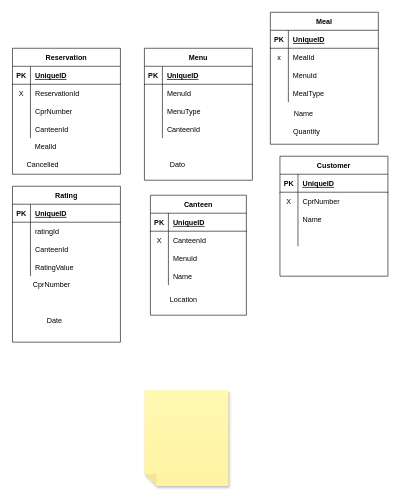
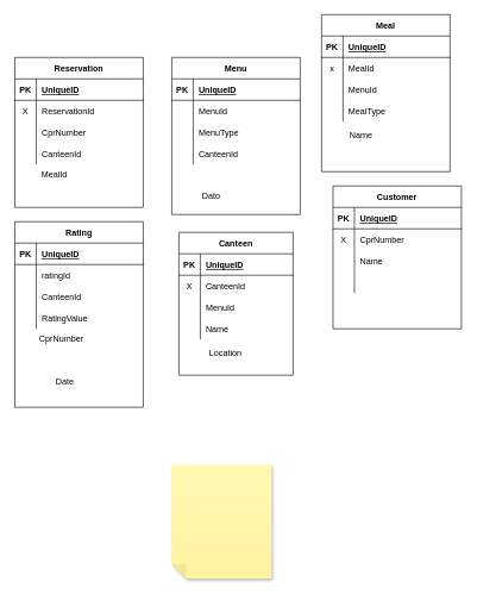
  <mxCell id="0" />
  <mxCell id="1" parent="0" />
  <mxCell id="2" value="Canteen" style="shape=table;startSize=30;container=1;collapsible=1;childLayout=tableLayout;fixedRows=1;rowLines=0;fontStyle=1;align=center;resizeLast=1;" vertex="1" parent="1"><mxGeometry x="250" y="325" width="160" height="200" as="geometry" /></mxCell>
  <mxCell id="3" value="" style="shape=tableRow;horizontal=0;startSize=0;swimlaneHead=0;swimlaneBody=0;fillColor=none;collapsible=0;dropTarget=0;points=[[0,0.5],[1,0.5]];portConstraint=eastwest;top=0;left=0;right=0;bottom=1;" vertex="1" parent="2"><mxGeometry y="30" width="160" height="30" as="geometry" /></mxCell>
  <mxCell id="4" value="PK" style="shape=partialRectangle;connectable=0;fillColor=none;top=0;left=0;bottom=0;right=0;fontStyle=1;overflow=hidden;" vertex="1" parent="3"><mxGeometry width="30" height="30" as="geometry"><mxRectangle width="30" height="30" as="alternateBounds" /></mxGeometry></mxCell>
  <mxCell id="5" value="UniqueID" style="shape=partialRectangle;connectable=0;fillColor=none;top=0;left=0;bottom=0;right=0;align=left;spacingLeft=6;fontStyle=5;overflow=hidden;" vertex="1" parent="3"><mxGeometry x="30" width="130" height="30" as="geometry"><mxRectangle width="130" height="30" as="alternateBounds" /></mxGeometry></mxCell>
  <mxCell id="6" value="" style="shape=tableRow;horizontal=0;startSize=0;swimlaneHead=0;swimlaneBody=0;fillColor=none;collapsible=0;dropTarget=0;points=[[0,0.5],[1,0.5]];portConstraint=eastwest;top=0;left=0;right=0;bottom=0;" vertex="1" parent="2"><mxGeometry y="60" width="160" height="30" as="geometry" /></mxCell>
  <mxCell id="7" value="X" style="shape=partialRectangle;connectable=0;fillColor=none;top=0;left=0;bottom=0;right=0;editable=1;overflow=hidden;" vertex="1" parent="6"><mxGeometry width="30" height="30" as="geometry"><mxRectangle width="30" height="30" as="alternateBounds" /></mxGeometry></mxCell>
  <mxCell id="8" value="CanteenId" style="shape=partialRectangle;connectable=0;fillColor=none;top=0;left=0;bottom=0;right=0;align=left;spacingLeft=6;overflow=hidden;" vertex="1" parent="6"><mxGeometry x="30" width="130" height="30" as="geometry"><mxRectangle width="130" height="30" as="alternateBounds" /></mxGeometry></mxCell>
  <mxCell id="9" value="" style="shape=tableRow;horizontal=0;startSize=0;swimlaneHead=0;swimlaneBody=0;fillColor=none;collapsible=0;dropTarget=0;points=[[0,0.5],[1,0.5]];portConstraint=eastwest;top=0;left=0;right=0;bottom=0;" vertex="1" parent="2"><mxGeometry y="90" width="160" height="30" as="geometry" /></mxCell>
  <mxCell id="10" value="" style="shape=partialRectangle;connectable=0;fillColor=none;top=0;left=0;bottom=0;right=0;editable=1;overflow=hidden;" vertex="1" parent="9"><mxGeometry width="30" height="30" as="geometry"><mxRectangle width="30" height="30" as="alternateBounds" /></mxGeometry></mxCell>
  <mxCell id="11" value="MenuId" style="shape=partialRectangle;connectable=0;fillColor=none;top=0;left=0;bottom=0;right=0;align=left;spacingLeft=6;overflow=hidden;" vertex="1" parent="9"><mxGeometry x="30" width="130" height="30" as="geometry"><mxRectangle width="130" height="30" as="alternateBounds" /></mxGeometry></mxCell>
  <mxCell id="12" value="" style="shape=tableRow;horizontal=0;startSize=0;swimlaneHead=0;swimlaneBody=0;fillColor=none;collapsible=0;dropTarget=0;points=[[0,0.5],[1,0.5]];portConstraint=eastwest;top=0;left=0;right=0;bottom=0;" vertex="1" parent="2"><mxGeometry y="120" width="160" height="30" as="geometry" /></mxCell>
  <mxCell id="13" value="" style="shape=partialRectangle;connectable=0;fillColor=none;top=0;left=0;bottom=0;right=0;editable=1;overflow=hidden;" vertex="1" parent="12"><mxGeometry width="30" height="30" as="geometry"><mxRectangle width="30" height="30" as="alternateBounds" /></mxGeometry></mxCell>
  <mxCell id="14" value="Name" style="shape=partialRectangle;connectable=0;fillColor=none;top=0;left=0;bottom=0;right=0;align=left;spacingLeft=6;overflow=hidden;" vertex="1" parent="12"><mxGeometry x="30" width="130" height="30" as="geometry"><mxRectangle width="130" height="30" as="alternateBounds" /></mxGeometry></mxCell>
  <mxCell id="15" value="Customer" style="shape=table;startSize=30;container=1;collapsible=1;childLayout=tableLayout;fixedRows=1;rowLines=0;fontStyle=1;align=center;resizeLast=1;" vertex="1" parent="1"><mxGeometry x="466" y="260" width="180" height="200" as="geometry" /></mxCell>
  <mxCell id="16" value="" style="shape=tableRow;horizontal=0;startSize=0;swimlaneHead=0;swimlaneBody=0;fillColor=none;collapsible=0;dropTarget=0;points=[[0,0.5],[1,0.5]];portConstraint=eastwest;top=0;left=0;right=0;bottom=1;" vertex="1" parent="15"><mxGeometry y="30" width="180" height="30" as="geometry" /></mxCell>
  <mxCell id="17" value="PK" style="shape=partialRectangle;connectable=0;fillColor=none;top=0;left=0;bottom=0;right=0;fontStyle=1;overflow=hidden;" vertex="1" parent="16"><mxGeometry width="30" height="30" as="geometry"><mxRectangle width="30" height="30" as="alternateBounds" /></mxGeometry></mxCell>
  <mxCell id="18" value="UniqueID" style="shape=partialRectangle;connectable=0;fillColor=none;top=0;left=0;bottom=0;right=0;align=left;spacingLeft=6;fontStyle=5;overflow=hidden;" vertex="1" parent="16"><mxGeometry x="30" width="150" height="30" as="geometry"><mxRectangle width="150" height="30" as="alternateBounds" /></mxGeometry></mxCell>
  <mxCell id="19" value="" style="shape=tableRow;horizontal=0;startSize=0;swimlaneHead=0;swimlaneBody=0;fillColor=none;collapsible=0;dropTarget=0;points=[[0,0.5],[1,0.5]];portConstraint=eastwest;top=0;left=0;right=0;bottom=0;" vertex="1" parent="15"><mxGeometry y="60" width="180" height="30" as="geometry" /></mxCell>
  <mxCell id="20" value="X" style="shape=partialRectangle;connectable=0;fillColor=none;top=0;left=0;bottom=0;right=0;editable=1;overflow=hidden;" vertex="1" parent="19"><mxGeometry width="30" height="30" as="geometry"><mxRectangle width="30" height="30" as="alternateBounds" /></mxGeometry></mxCell>
  <mxCell id="21" value="CprNumber" style="shape=partialRectangle;connectable=0;fillColor=none;top=0;left=0;bottom=0;right=0;align=left;spacingLeft=6;overflow=hidden;" vertex="1" parent="19"><mxGeometry x="30" width="150" height="30" as="geometry"><mxRectangle width="150" height="30" as="alternateBounds" /></mxGeometry></mxCell>
  <mxCell id="22" value="" style="shape=tableRow;horizontal=0;startSize=0;swimlaneHead=0;swimlaneBody=0;fillColor=none;collapsible=0;dropTarget=0;points=[[0,0.5],[1,0.5]];portConstraint=eastwest;top=0;left=0;right=0;bottom=0;" vertex="1" parent="15"><mxGeometry y="90" width="180" height="30" as="geometry" /></mxCell>
  <mxCell id="23" value="" style="shape=partialRectangle;connectable=0;fillColor=none;top=0;left=0;bottom=0;right=0;editable=1;overflow=hidden;" vertex="1" parent="22"><mxGeometry width="30" height="30" as="geometry"><mxRectangle width="30" height="30" as="alternateBounds" /></mxGeometry></mxCell>
  <mxCell id="24" value="Name" style="shape=partialRectangle;connectable=0;fillColor=none;top=0;left=0;bottom=0;right=0;align=left;spacingLeft=6;overflow=hidden;" vertex="1" parent="22"><mxGeometry x="30" width="150" height="30" as="geometry"><mxRectangle width="150" height="30" as="alternateBounds" /></mxGeometry></mxCell>
  <mxCell id="25" value="" style="shape=tableRow;horizontal=0;startSize=0;swimlaneHead=0;swimlaneBody=0;fillColor=none;collapsible=0;dropTarget=0;points=[[0,0.5],[1,0.5]];portConstraint=eastwest;top=0;left=0;right=0;bottom=0;" vertex="1" parent="15"><mxGeometry y="120" width="180" height="30" as="geometry" /></mxCell>
  <mxCell id="26" value="" style="shape=partialRectangle;connectable=0;fillColor=none;top=0;left=0;bottom=0;right=0;editable=1;overflow=hidden;" vertex="1" parent="25"><mxGeometry width="30" height="30" as="geometry"><mxRectangle width="30" height="30" as="alternateBounds" /></mxGeometry></mxCell>
  <mxCell id="27" value="" style="shape=partialRectangle;connectable=0;fillColor=none;top=0;left=0;bottom=0;right=0;align=left;spacingLeft=6;overflow=hidden;" vertex="1" parent="25"><mxGeometry x="30" width="150" height="30" as="geometry"><mxRectangle width="150" height="30" as="alternateBounds" /></mxGeometry></mxCell>
  <mxCell id="28" value="Rating" style="shape=table;startSize=30;container=1;collapsible=1;childLayout=tableLayout;fixedRows=1;rowLines=0;fontStyle=1;align=center;resizeLast=1;" vertex="1" parent="1"><mxGeometry x="20" y="310" width="180" height="260" as="geometry" /></mxCell>
  <mxCell id="29" value="" style="shape=tableRow;horizontal=0;startSize=0;swimlaneHead=0;swimlaneBody=0;fillColor=none;collapsible=0;dropTarget=0;points=[[0,0.5],[1,0.5]];portConstraint=eastwest;top=0;left=0;right=0;bottom=1;" vertex="1" parent="28"><mxGeometry y="30" width="180" height="30" as="geometry" /></mxCell>
  <mxCell id="30" value="PK" style="shape=partialRectangle;connectable=0;fillColor=none;top=0;left=0;bottom=0;right=0;fontStyle=1;overflow=hidden;" vertex="1" parent="29"><mxGeometry width="30" height="30" as="geometry"><mxRectangle width="30" height="30" as="alternateBounds" /></mxGeometry></mxCell>
  <mxCell id="31" value="UniqueID" style="shape=partialRectangle;connectable=0;fillColor=none;top=0;left=0;bottom=0;right=0;align=left;spacingLeft=6;fontStyle=5;overflow=hidden;" vertex="1" parent="29"><mxGeometry x="30" width="150" height="30" as="geometry"><mxRectangle width="150" height="30" as="alternateBounds" /></mxGeometry></mxCell>
  <mxCell id="32" value="" style="shape=tableRow;horizontal=0;startSize=0;swimlaneHead=0;swimlaneBody=0;fillColor=none;collapsible=0;dropTarget=0;points=[[0,0.5],[1,0.5]];portConstraint=eastwest;top=0;left=0;right=0;bottom=0;" vertex="1" parent="28"><mxGeometry y="60" width="180" height="30" as="geometry" /></mxCell>
  <mxCell id="33" value="" style="shape=partialRectangle;connectable=0;fillColor=none;top=0;left=0;bottom=0;right=0;editable=1;overflow=hidden;" vertex="1" parent="32"><mxGeometry width="30" height="30" as="geometry"><mxRectangle width="30" height="30" as="alternateBounds" /></mxGeometry></mxCell>
  <mxCell id="34" value="ratingId" style="shape=partialRectangle;connectable=0;fillColor=none;top=0;left=0;bottom=0;right=0;align=left;spacingLeft=6;overflow=hidden;" vertex="1" parent="32"><mxGeometry x="30" width="150" height="30" as="geometry"><mxRectangle width="150" height="30" as="alternateBounds" /></mxGeometry></mxCell>
  <mxCell id="35" value="" style="shape=tableRow;horizontal=0;startSize=0;swimlaneHead=0;swimlaneBody=0;fillColor=none;collapsible=0;dropTarget=0;points=[[0,0.5],[1,0.5]];portConstraint=eastwest;top=0;left=0;right=0;bottom=0;" vertex="1" parent="28"><mxGeometry y="90" width="180" height="30" as="geometry" /></mxCell>
  <mxCell id="36" value="" style="shape=partialRectangle;connectable=0;fillColor=none;top=0;left=0;bottom=0;right=0;editable=1;overflow=hidden;" vertex="1" parent="35"><mxGeometry width="30" height="30" as="geometry"><mxRectangle width="30" height="30" as="alternateBounds" /></mxGeometry></mxCell>
  <mxCell id="37" value="CanteenId" style="shape=partialRectangle;connectable=0;fillColor=none;top=0;left=0;bottom=0;right=0;align=left;spacingLeft=6;overflow=hidden;" vertex="1" parent="35"><mxGeometry x="30" width="150" height="30" as="geometry"><mxRectangle width="150" height="30" as="alternateBounds" /></mxGeometry></mxCell>
  <mxCell id="38" value="" style="shape=tableRow;horizontal=0;startSize=0;swimlaneHead=0;swimlaneBody=0;fillColor=none;collapsible=0;dropTarget=0;points=[[0,0.5],[1,0.5]];portConstraint=eastwest;top=0;left=0;right=0;bottom=0;" vertex="1" parent="28"><mxGeometry y="120" width="180" height="30" as="geometry" /></mxCell>
  <mxCell id="39" value="" style="shape=partialRectangle;connectable=0;fillColor=none;top=0;left=0;bottom=0;right=0;editable=1;overflow=hidden;" vertex="1" parent="38"><mxGeometry width="30" height="30" as="geometry"><mxRectangle width="30" height="30" as="alternateBounds" /></mxGeometry></mxCell>
  <mxCell id="40" value="RatingValue" style="shape=partialRectangle;connectable=0;fillColor=none;top=0;left=0;bottom=0;right=0;align=left;spacingLeft=6;overflow=hidden;" vertex="1" parent="38"><mxGeometry x="30" width="150" height="30" as="geometry"><mxRectangle width="150" height="30" as="alternateBounds" /></mxGeometry></mxCell>
  <mxCell id="41" value="Reservation" style="shape=table;startSize=30;container=1;collapsible=1;childLayout=tableLayout;fixedRows=1;rowLines=0;fontStyle=1;align=center;resizeLast=1;" vertex="1" parent="1"><mxGeometry x="20" y="80" width="180" height="210" as="geometry" /></mxCell>
  <mxCell id="42" value="" style="shape=tableRow;horizontal=0;startSize=0;swimlaneHead=0;swimlaneBody=0;fillColor=none;collapsible=0;dropTarget=0;points=[[0,0.5],[1,0.5]];portConstraint=eastwest;top=0;left=0;right=0;bottom=1;" vertex="1" parent="41"><mxGeometry y="30" width="180" height="30" as="geometry" /></mxCell>
  <mxCell id="43" value="PK" style="shape=partialRectangle;connectable=0;fillColor=none;top=0;left=0;bottom=0;right=0;fontStyle=1;overflow=hidden;" vertex="1" parent="42"><mxGeometry width="30" height="30" as="geometry"><mxRectangle width="30" height="30" as="alternateBounds" /></mxGeometry></mxCell>
  <mxCell id="44" value="UniqueID" style="shape=partialRectangle;connectable=0;fillColor=none;top=0;left=0;bottom=0;right=0;align=left;spacingLeft=6;fontStyle=5;overflow=hidden;" vertex="1" parent="42"><mxGeometry x="30" width="150" height="30" as="geometry"><mxRectangle width="150" height="30" as="alternateBounds" /></mxGeometry></mxCell>
  <mxCell id="45" value="" style="shape=tableRow;horizontal=0;startSize=0;swimlaneHead=0;swimlaneBody=0;fillColor=none;collapsible=0;dropTarget=0;points=[[0,0.5],[1,0.5]];portConstraint=eastwest;top=0;left=0;right=0;bottom=0;" vertex="1" parent="41"><mxGeometry y="60" width="180" height="30" as="geometry" /></mxCell>
  <mxCell id="46" value="X" style="shape=partialRectangle;connectable=0;fillColor=none;top=0;left=0;bottom=0;right=0;editable=1;overflow=hidden;" vertex="1" parent="45"><mxGeometry width="30" height="30" as="geometry"><mxRectangle width="30" height="30" as="alternateBounds" /></mxGeometry></mxCell>
  <mxCell id="47" value="ReservationId" style="shape=partialRectangle;connectable=0;fillColor=none;top=0;left=0;bottom=0;right=0;align=left;spacingLeft=6;overflow=hidden;" vertex="1" parent="45"><mxGeometry x="30" width="150" height="30" as="geometry"><mxRectangle width="150" height="30" as="alternateBounds" /></mxGeometry></mxCell>
  <mxCell id="48" value="" style="shape=tableRow;horizontal=0;startSize=0;swimlaneHead=0;swimlaneBody=0;fillColor=none;collapsible=0;dropTarget=0;points=[[0,0.5],[1,0.5]];portConstraint=eastwest;top=0;left=0;right=0;bottom=0;" vertex="1" parent="41"><mxGeometry y="90" width="180" height="30" as="geometry" /></mxCell>
  <mxCell id="49" value="" style="shape=partialRectangle;connectable=0;fillColor=none;top=0;left=0;bottom=0;right=0;editable=1;overflow=hidden;" vertex="1" parent="48"><mxGeometry width="30" height="30" as="geometry"><mxRectangle width="30" height="30" as="alternateBounds" /></mxGeometry></mxCell>
  <mxCell id="50" value="CprNumber" style="shape=partialRectangle;connectable=0;fillColor=none;top=0;left=0;bottom=0;right=0;align=left;spacingLeft=6;overflow=hidden;" vertex="1" parent="48"><mxGeometry x="30" width="150" height="30" as="geometry"><mxRectangle width="150" height="30" as="alternateBounds" /></mxGeometry></mxCell>
  <mxCell id="51" value="" style="shape=tableRow;horizontal=0;startSize=0;swimlaneHead=0;swimlaneBody=0;fillColor=none;collapsible=0;dropTarget=0;points=[[0,0.5],[1,0.5]];portConstraint=eastwest;top=0;left=0;right=0;bottom=0;" vertex="1" parent="41"><mxGeometry y="120" width="180" height="30" as="geometry" /></mxCell>
  <mxCell id="52" value="" style="shape=partialRectangle;connectable=0;fillColor=none;top=0;left=0;bottom=0;right=0;editable=1;overflow=hidden;" vertex="1" parent="51"><mxGeometry width="30" height="30" as="geometry"><mxRectangle width="30" height="30" as="alternateBounds" /></mxGeometry></mxCell>
  <mxCell id="53" value="CanteenId" style="shape=partialRectangle;connectable=0;fillColor=none;top=0;left=0;bottom=0;right=0;align=left;spacingLeft=6;overflow=hidden;" vertex="1" parent="51"><mxGeometry x="30" width="150" height="30" as="geometry"><mxRectangle width="150" height="30" as="alternateBounds" /></mxGeometry></mxCell>
  <mxCell id="54" value="Menu" style="shape=table;startSize=30;container=1;collapsible=1;childLayout=tableLayout;fixedRows=1;rowLines=0;fontStyle=1;align=center;resizeLast=1;" vertex="1" parent="1"><mxGeometry x="240" y="80" width="180" height="220" as="geometry" /></mxCell>
  <mxCell id="55" value="" style="shape=tableRow;horizontal=0;startSize=0;swimlaneHead=0;swimlaneBody=0;fillColor=none;collapsible=0;dropTarget=0;points=[[0,0.5],[1,0.5]];portConstraint=eastwest;top=0;left=0;right=0;bottom=1;" vertex="1" parent="54"><mxGeometry y="30" width="180" height="30" as="geometry" /></mxCell>
  <mxCell id="56" value="PK" style="shape=partialRectangle;connectable=0;fillColor=none;top=0;left=0;bottom=0;right=0;fontStyle=1;overflow=hidden;" vertex="1" parent="55"><mxGeometry width="30" height="30" as="geometry"><mxRectangle width="30" height="30" as="alternateBounds" /></mxGeometry></mxCell>
  <mxCell id="57" value="UniqueID" style="shape=partialRectangle;connectable=0;fillColor=none;top=0;left=0;bottom=0;right=0;align=left;spacingLeft=6;fontStyle=5;overflow=hidden;" vertex="1" parent="55"><mxGeometry x="30" width="150" height="30" as="geometry"><mxRectangle width="150" height="30" as="alternateBounds" /></mxGeometry></mxCell>
  <mxCell id="58" value="" style="shape=tableRow;horizontal=0;startSize=0;swimlaneHead=0;swimlaneBody=0;fillColor=none;collapsible=0;dropTarget=0;points=[[0,0.5],[1,0.5]];portConstraint=eastwest;top=0;left=0;right=0;bottom=0;" vertex="1" parent="54"><mxGeometry y="60" width="180" height="30" as="geometry" /></mxCell>
  <mxCell id="59" value="" style="shape=partialRectangle;connectable=0;fillColor=none;top=0;left=0;bottom=0;right=0;editable=1;overflow=hidden;" vertex="1" parent="58"><mxGeometry width="30" height="30" as="geometry"><mxRectangle width="30" height="30" as="alternateBounds" /></mxGeometry></mxCell>
  <mxCell id="60" value="MenuId" style="shape=partialRectangle;connectable=0;fillColor=none;top=0;left=0;bottom=0;right=0;align=left;spacingLeft=6;overflow=hidden;" vertex="1" parent="58"><mxGeometry x="30" width="150" height="30" as="geometry"><mxRectangle width="150" height="30" as="alternateBounds" /></mxGeometry></mxCell>
  <mxCell id="61" value="" style="shape=tableRow;horizontal=0;startSize=0;swimlaneHead=0;swimlaneBody=0;fillColor=none;collapsible=0;dropTarget=0;points=[[0,0.5],[1,0.5]];portConstraint=eastwest;top=0;left=0;right=0;bottom=0;" vertex="1" parent="54"><mxGeometry y="90" width="180" height="30" as="geometry" /></mxCell>
  <mxCell id="62" value="" style="shape=partialRectangle;connectable=0;fillColor=none;top=0;left=0;bottom=0;right=0;editable=1;overflow=hidden;" vertex="1" parent="61"><mxGeometry width="30" height="30" as="geometry"><mxRectangle width="30" height="30" as="alternateBounds" /></mxGeometry></mxCell>
  <mxCell id="63" value="MenuType" style="shape=partialRectangle;connectable=0;fillColor=none;top=0;left=0;bottom=0;right=0;align=left;spacingLeft=6;overflow=hidden;" vertex="1" parent="61"><mxGeometry x="30" width="150" height="30" as="geometry"><mxRectangle width="150" height="30" as="alternateBounds" /></mxGeometry></mxCell>
  <mxCell id="64" value="" style="shape=tableRow;horizontal=0;startSize=0;swimlaneHead=0;swimlaneBody=0;fillColor=none;collapsible=0;dropTarget=0;points=[[0,0.5],[1,0.5]];portConstraint=eastwest;top=0;left=0;right=0;bottom=0;" vertex="1" parent="54"><mxGeometry y="120" width="180" height="30" as="geometry" /></mxCell>
  <mxCell id="65" value="" style="shape=partialRectangle;connectable=0;fillColor=none;top=0;left=0;bottom=0;right=0;editable=1;overflow=hidden;" vertex="1" parent="64"><mxGeometry width="30" height="30" as="geometry"><mxRectangle width="30" height="30" as="alternateBounds" /></mxGeometry></mxCell>
  <mxCell id="66" value="CanteenId" style="shape=partialRectangle;connectable=0;fillColor=none;top=0;left=0;bottom=0;right=0;align=left;spacingLeft=6;overflow=hidden;" vertex="1" parent="64"><mxGeometry x="30" width="150" height="30" as="geometry"><mxRectangle width="150" height="30" as="alternateBounds" /></mxGeometry></mxCell>
  <mxCell id="67" value="Meal" style="shape=table;startSize=30;container=1;collapsible=1;childLayout=tableLayout;fixedRows=1;rowLines=0;fontStyle=1;align=center;resizeLast=1;" vertex="1" parent="1"><mxGeometry x="450" y="20" width="180" height="220" as="geometry" /></mxCell>
  <mxCell id="68" value="" style="shape=tableRow;horizontal=0;startSize=0;swimlaneHead=0;swimlaneBody=0;fillColor=none;collapsible=0;dropTarget=0;points=[[0,0.5],[1,0.5]];portConstraint=eastwest;top=0;left=0;right=0;bottom=1;" vertex="1" parent="67"><mxGeometry y="30" width="180" height="30" as="geometry" /></mxCell>
  <mxCell id="69" value="PK" style="shape=partialRectangle;connectable=0;fillColor=none;top=0;left=0;bottom=0;right=0;fontStyle=1;overflow=hidden;" vertex="1" parent="68"><mxGeometry width="30" height="30" as="geometry"><mxRectangle width="30" height="30" as="alternateBounds" /></mxGeometry></mxCell>
  <mxCell id="70" value="UniqueID" style="shape=partialRectangle;connectable=0;fillColor=none;top=0;left=0;bottom=0;right=0;align=left;spacingLeft=6;fontStyle=5;overflow=hidden;" vertex="1" parent="68"><mxGeometry x="30" width="150" height="30" as="geometry"><mxRectangle width="150" height="30" as="alternateBounds" /></mxGeometry></mxCell>
  <mxCell id="71" value="" style="shape=tableRow;horizontal=0;startSize=0;swimlaneHead=0;swimlaneBody=0;fillColor=none;collapsible=0;dropTarget=0;points=[[0,0.5],[1,0.5]];portConstraint=eastwest;top=0;left=0;right=0;bottom=0;" vertex="1" parent="67"><mxGeometry y="60" width="180" height="30" as="geometry" /></mxCell>
  <mxCell id="72" value="x" style="shape=partialRectangle;connectable=0;fillColor=none;top=0;left=0;bottom=0;right=0;editable=1;overflow=hidden;" vertex="1" parent="71"><mxGeometry width="30" height="30" as="geometry"><mxRectangle width="30" height="30" as="alternateBounds" /></mxGeometry></mxCell>
  <mxCell id="73" value="MealId" style="shape=partialRectangle;connectable=0;fillColor=none;top=0;left=0;bottom=0;right=0;align=left;spacingLeft=6;overflow=hidden;" vertex="1" parent="71"><mxGeometry x="30" width="150" height="30" as="geometry"><mxRectangle width="150" height="30" as="alternateBounds" /></mxGeometry></mxCell>
  <mxCell id="74" value="" style="shape=tableRow;horizontal=0;startSize=0;swimlaneHead=0;swimlaneBody=0;fillColor=none;collapsible=0;dropTarget=0;points=[[0,0.5],[1,0.5]];portConstraint=eastwest;top=0;left=0;right=0;bottom=0;" vertex="1" parent="67"><mxGeometry y="90" width="180" height="30" as="geometry" /></mxCell>
  <mxCell id="75" value="" style="shape=partialRectangle;connectable=0;fillColor=none;top=0;left=0;bottom=0;right=0;editable=1;overflow=hidden;" vertex="1" parent="74"><mxGeometry width="30" height="30" as="geometry"><mxRectangle width="30" height="30" as="alternateBounds" /></mxGeometry></mxCell>
  <mxCell id="76" value="MenuId" style="shape=partialRectangle;connectable=0;fillColor=none;top=0;left=0;bottom=0;right=0;align=left;spacingLeft=6;overflow=hidden;" vertex="1" parent="74"><mxGeometry x="30" width="150" height="30" as="geometry"><mxRectangle width="150" height="30" as="alternateBounds" /></mxGeometry></mxCell>
  <mxCell id="77" value="" style="shape=tableRow;horizontal=0;startSize=0;swimlaneHead=0;swimlaneBody=0;fillColor=none;collapsible=0;dropTarget=0;points=[[0,0.5],[1,0.5]];portConstraint=eastwest;top=0;left=0;right=0;bottom=0;" vertex="1" parent="67"><mxGeometry y="120" width="180" height="30" as="geometry" /></mxCell>
  <mxCell id="78" value="" style="shape=partialRectangle;connectable=0;fillColor=none;top=0;left=0;bottom=0;right=0;editable=1;overflow=hidden;" vertex="1" parent="77"><mxGeometry width="30" height="30" as="geometry"><mxRectangle width="30" height="30" as="alternateBounds" /></mxGeometry></mxCell>
  <mxCell id="79" value="MealType" style="shape=partialRectangle;connectable=0;fillColor=none;top=0;left=0;bottom=0;right=0;align=left;spacingLeft=6;overflow=hidden;" vertex="1" parent="77"><mxGeometry x="30" width="150" height="30" as="geometry"><mxRectangle width="150" height="30" as="alternateBounds" /></mxGeometry></mxCell>
- <mxCell id="80" value="Location" style="text;html=1;align=center;verticalAlign=middle;resizable=0;points=[];autosize=1;strokeColor=none;fillColor=none;" vertex="1" parent="1"><mxGeometry x="270" y="485" width="70" height="30" as="geometry" /></mxCell>
+ <mxCell id="80" value="Location" style="text;html=1;align=center;verticalAlign=middle;resizable=0;points=[];autosize=1;strokeColor=none;fillColor=none;" vertex="1" parent="1"><mxGeometry x="280" y="480" width="70" height="30" as="geometry" /></mxCell>
  <mxCell id="81" value="Date" style="text;html=1;align=center;verticalAlign=middle;resizable=0;points=[];autosize=1;strokeColor=none;fillColor=none;" vertex="1" parent="1"><mxGeometry x="65" y="520" width="50" height="30" as="geometry" /></mxCell>
  <mxCell id="82" value="CprNumber" style="text;html=1;align=center;verticalAlign=middle;resizable=0;points=[];autosize=1;strokeColor=none;fillColor=none;" vertex="1" parent="1"><mxGeometry y="460" width="90" height="30" as="geometry" x="40" /></mxCell>
  <mxCell id="83" value="MealId" style="text;html=1;align=center;verticalAlign=middle;resizable=0;points=[];autosize=1;strokeColor=none;fillColor=none;" vertex="1" parent="1"><mxGeometry x="45" y="230" width="60" height="30" as="geometry" /></mxCell>
  <mxCell id="84" value="Dato" style="text;html=1;align=center;verticalAlign=middle;resizable=0;points=[];autosize=1;strokeColor=none;fillColor=none;" vertex="1" parent="1"><mxGeometry x="270" y="260" width="50" height="30" as="geometry" /></mxCell>
  <mxCell id="85" value="Name" style="text;html=1;align=center;verticalAlign=middle;resizable=0;points=[];autosize=1;strokeColor=none;fillColor=none;" vertex="1" parent="1"><mxGeometry x="475" y="175" width="60" height="30" as="geometry" /></mxCell>
  <mxCell id="86" value="" style="shape=note;whiteSpace=wrap;html=1;backgroundOutline=1;fontColor=#000000;darkOpacity=0.05;fillColor=#FFF9B2;strokeColor=none;fillStyle=solid;direction=west;gradientDirection=north;gradientColor=#FFF2A1;shadow=1;size=20;pointerEvents=1;" vertex="1" parent="1"><mxGeometry x="240" y="650" width="140" height="160" as="geometry" /></mxCell>
- <mxCell id="87" value="Quantity" style="text;html=1;align=center;verticalAlign=middle;resizable=0;points=[];autosize=1;strokeColor=none;fillColor=none;" vertex="1" parent="1"><mxGeometry x="475" y="205" width="70" height="30" as="geometry" /></mxCell>
- <mxCell id="88" value="Cancelled" style="text;html=1;align=center;verticalAlign=middle;resizable=0;points=[];autosize=1;strokeColor=none;fillColor=none;" vertex="1" parent="1"><mxGeometry x="30" y="260" width="80" height="30" as="geometry" /></mxCell>
